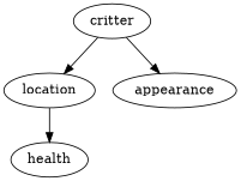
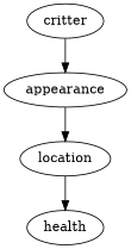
  digraph {
    critter
    location
    appearance
    health
-   critter -> location
+   appearance -> location
    critter -> appearance
    location -> health
  }
